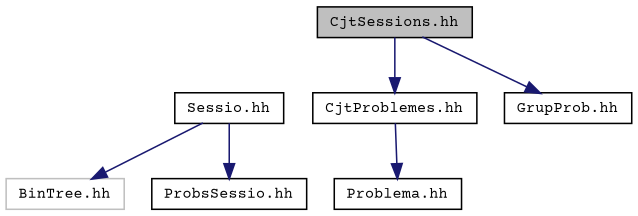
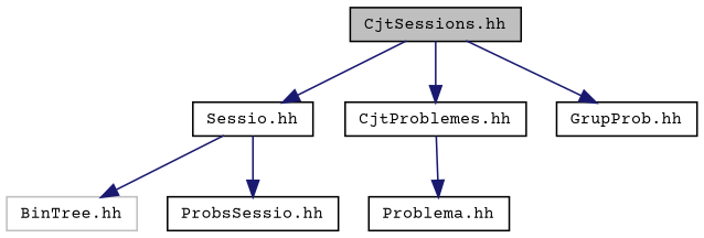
  digraph {
    fontname="Courier Prime"
    node [color=black fillcolor=white fontname="Courier Prime" fontsize=10 shape=record style=filled]
    edge [color=midnightblue fontname="Courier Prime" fontsize=10 labelfontname=FreeSans labelfontsize=10 style=solid]
    n1 [fillcolor=grey75 fontcolor=black height=0.2 label="CjtSessions.hh" width=0.4]
    n2 [height=0.2 label="Sessio.hh" width=0.4]
    n3 [height=0.2 label="CjtProblemes.hh" width=0.4]
    n4 [height=0.2 label="GrupProb.hh" width=0.4]
    n5 [color=grey75 height=0.2 label="BinTree.hh" width=0.4]
    n6 [height=0.2 label="ProbsSessio.hh" width=0.4]
    n7 [height=0.2 label="Problema.hh" width=0.4]
+   n1 -> n2
    n1 -> n3
    n1 -> n4
    n2 -> n5
    n2 -> n6
    n3 -> n7
  }
